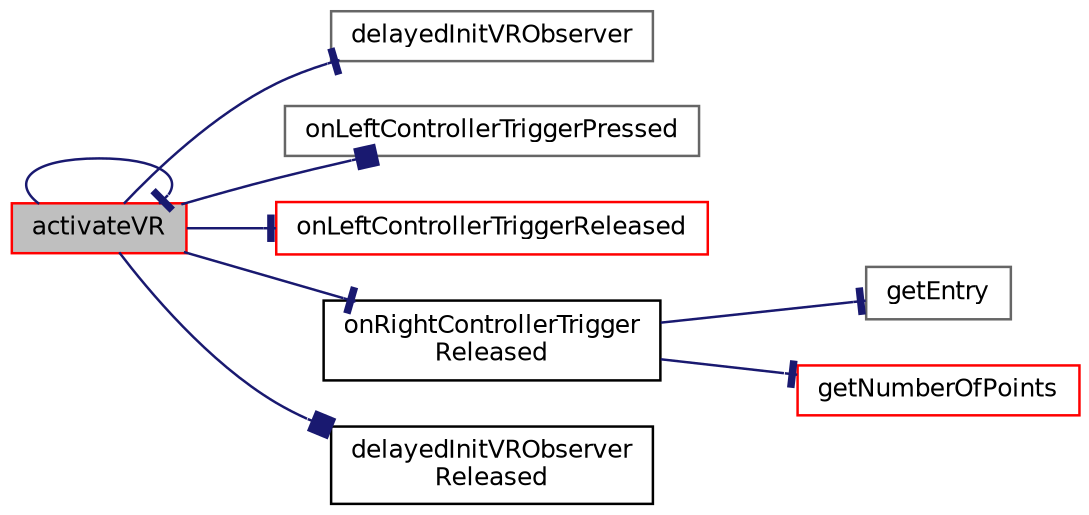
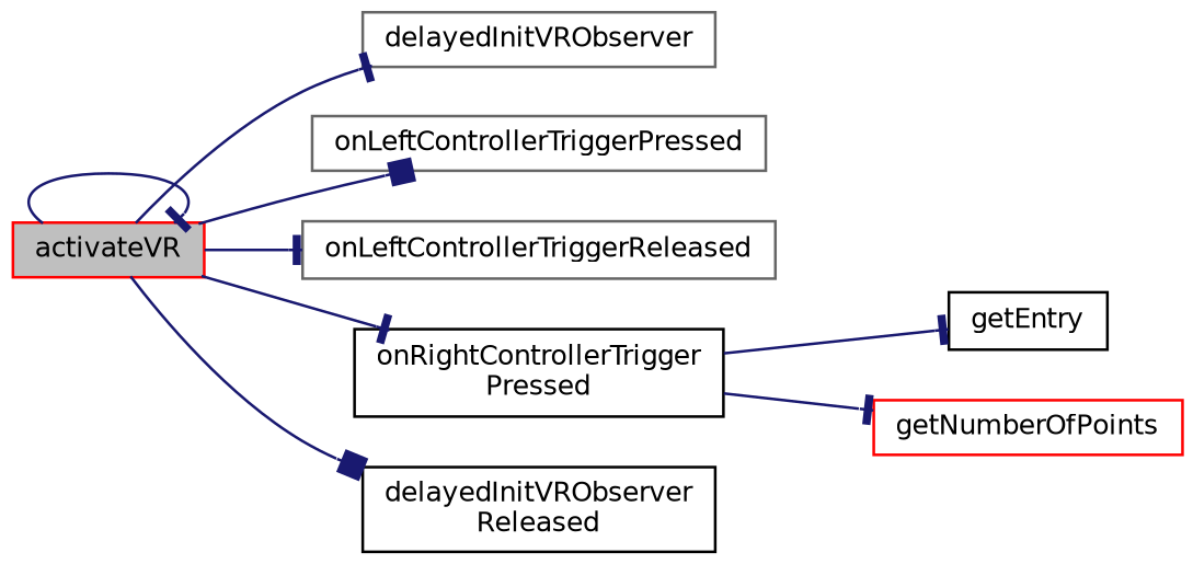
  digraph {
    rankdir=LR
    node [color=red fontname=Helvetica fontsize=10 shape=record]
    edge [arrowhead=tee color=midnightblue fontname=Helvetica fontsize=10 labelfontname=Helvetica labelfontsize=10 style=solid]
    n1 [fillcolor=grey75 fontcolor=black height=0.2 label=activateVR style=filled width=0.4]
    n2 [color=gray40 height=0.2 label=delayedInitVRObserver width=0.4]
    n3 [color=gray40 height=0.2 label=onLeftControllerTriggerPressed width=0.4]
-   n4 [height=0.2 label=onLeftControllerTriggerReleased width=0.4]
-   n5 [color=black height=0.2 label="onRightControllerTrigger\lReleased" width=0.4]
+   n4 [color=gray40 height=0.2 label=onLeftControllerTriggerReleased width=0.4]
+   n5 [color=black height=0.2 label="onRightControllerTrigger\lPressed" width=0.4]
    n6 [color=black height=0.2 label="delayedInitVRObserver\lReleased" width=0.4]
-   n7 [color=gray40 height=0.2 label=getEntry width=0.4]
+   n7 [color=black height=0.2 label=getEntry width=0.4]
    n8 [height=0.2 label=getNumberOfPoints width=0.4]
    n1 -> n1
    n1 -> n2
    n1 -> n3 [arrowhead=box]
    n1 -> n4
    n1 -> n5
    n1 -> n6 [arrowhead=box]
    n5 -> n7
    n5 -> n8
  }
